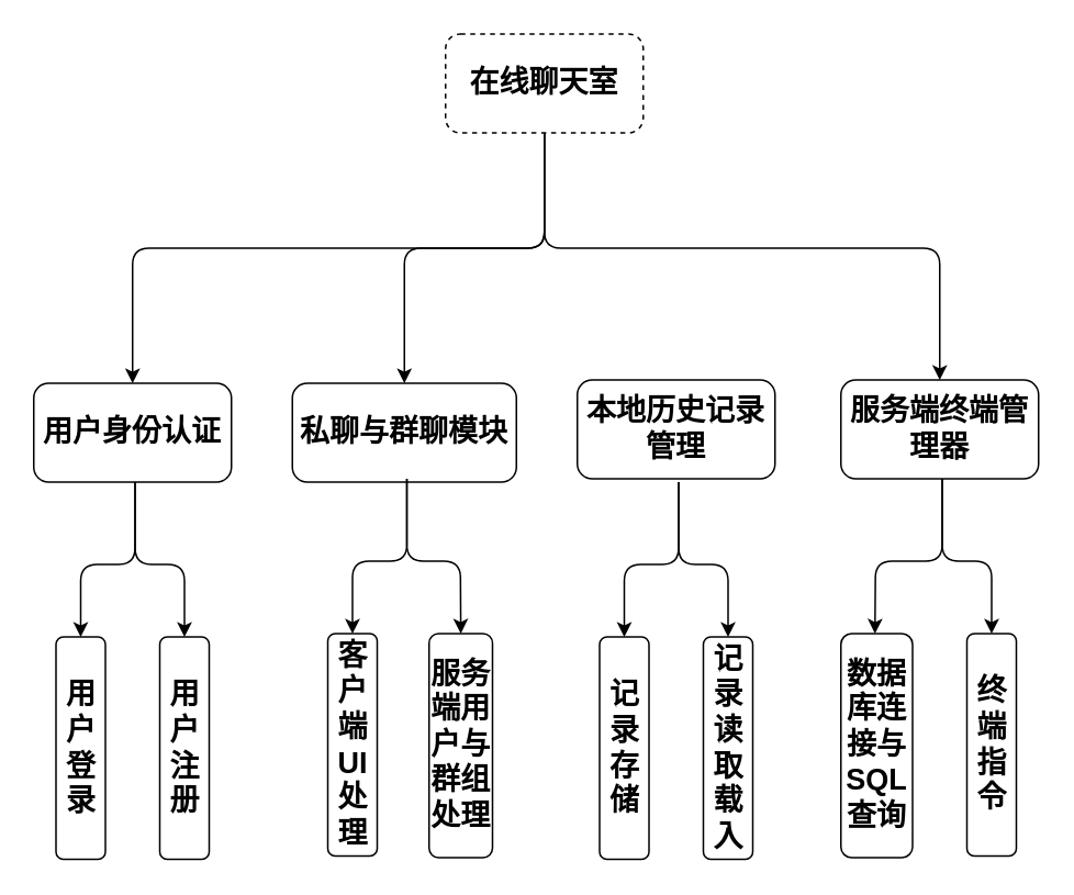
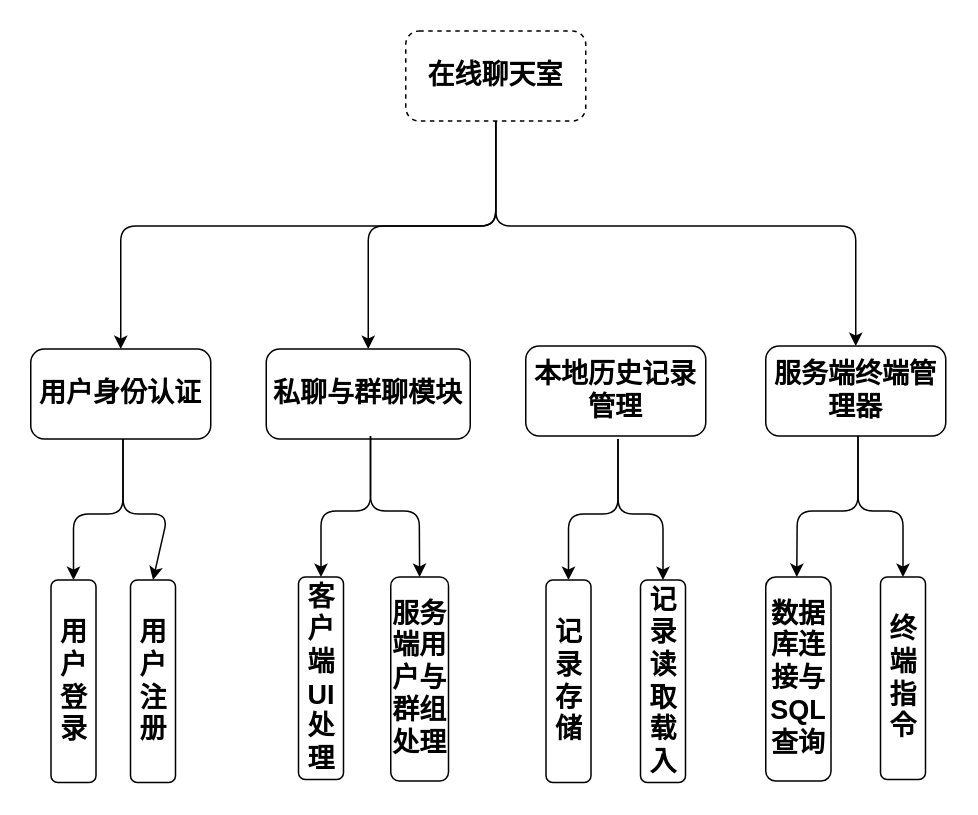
  <mxCell id="0" />
  <mxCell id="1" parent="0" />
  <mxCell id="2" style="edgeStyle=none;html=1;exitX=0.5;exitY=1;exitDx=0;exitDy=0;entryX=0.5;entryY=0;entryDx=0;entryDy=0;" edge="1" parent="1" source="3" target="8"><mxGeometry relative="1" as="geometry"><mxPoint x="650" y="180" as="targetPoint" /><Array as="points"><mxPoint x="330" y="150" /><mxPoint x="570" y="150" /></Array></mxGeometry></mxCell>
  <mxCell id="3" value="&lt;b&gt;&lt;font style=&quot;font-size: 18px;&quot;&gt;在线聊天室&lt;/font&gt;&lt;/b&gt;" style="rounded=1;whiteSpace=wrap;html=1;dashed=1;" vertex="1" parent="1"><mxGeometry x="270" y="20" width="120" height="60" as="geometry" /></mxCell>
  <mxCell id="4" value="&lt;span style=&quot;font-size: 18px;&quot;&gt;&lt;b&gt;用户身份认证&lt;/b&gt;&lt;/span&gt;" style="rounded=1;whiteSpace=wrap;html=1;" vertex="1" parent="1"><mxGeometry x="20" y="232" width="120" height="60" as="geometry" /></mxCell>
  <mxCell id="5" value="&lt;b style=&quot;border-color: var(--border-color);&quot;&gt;&lt;font style=&quot;border-color: var(--border-color); font-size: 18px;&quot;&gt;私聊与群聊模块&lt;/font&gt;&lt;/b&gt;" style="rounded=1;whiteSpace=wrap;html=1;" vertex="1" parent="1"><mxGeometry x="177" y="232" width="136" height="60" as="geometry" /></mxCell>
  <mxCell id="6" value="&lt;b style=&quot;border-color: var(--border-color); font-size: 18px;&quot;&gt;本地历史记录管理&lt;/b&gt;" style="rounded=1;whiteSpace=wrap;html=1;" vertex="1" parent="1"><mxGeometry x="350" y="230" width="120" height="60" as="geometry" /></mxCell>
  <mxCell id="7" value="" style="endArrow=classic;html=1;fontSize=18;entryX=0.5;entryY=0;entryDx=0;entryDy=0;exitX=0.5;exitY=1;exitDx=0;exitDy=0;" edge="1" parent="1" source="3" target="4"><mxGeometry width="50" height="50" relative="1" as="geometry"><mxPoint x="159.5" y="100" as="sourcePoint" /><mxPoint x="159.5" y="190" as="targetPoint" /><Array as="points"><mxPoint x="330" y="150" /><mxPoint x="80" y="150" /></Array></mxGeometry></mxCell>
  <mxCell id="8" value="&lt;b style=&quot;border-color: var(--border-color); font-size: 18px;&quot;&gt;服务端终端管理器&lt;/b&gt;" style="rounded=1;whiteSpace=wrap;html=1;" vertex="1" parent="1"><mxGeometry x="510" y="230" width="120" height="60" as="geometry" /></mxCell>
  <mxCell id="9" style="edgeStyle=none;html=1;exitX=0.5;exitY=1;exitDx=0;exitDy=0;" edge="1" parent="1" target="12"><mxGeometry relative="1" as="geometry"><mxPoint x="48.5" y="384" as="targetPoint" /><Array as="points"><mxPoint x="81.5" y="342" /><mxPoint x="48.5" y="342" /></Array><mxPoint x="81.5" y="292" as="sourcePoint" /></mxGeometry></mxCell>
  <mxCell id="10" style="edgeStyle=none;html=1;exitX=0.5;exitY=1;exitDx=0;exitDy=0;entryX=0.5;entryY=0;entryDx=0;entryDy=0;" edge="1" parent="1" target="11"><mxGeometry relative="1" as="geometry"><mxPoint x="151.5" y="382" as="targetPoint" /><Array as="points"><mxPoint x="81.5" y="342" /><mxPoint x="111.5" y="342" /></Array><mxPoint x="81.5" y="292" as="sourcePoint" /></mxGeometry></mxCell>
- <mxCell id="11" value="&lt;span style=&quot;font-size: 18px;&quot;&gt;&lt;b&gt;用户注册&lt;/b&gt;&lt;/span&gt;" style="rounded=1;whiteSpace=wrap;html=1;" vertex="1" parent="1"><mxGeometry x="96.5" y="386" width="30" height="135" as="geometry" /></mxCell>
+ <mxCell id="11" value="&lt;span style=&quot;font-size: 18px;&quot;&gt;&lt;b&gt;用户注册&lt;/b&gt;&lt;/span&gt;" style="rounded=1;whiteSpace=wrap;html=1;" vertex="1" parent="1"><mxGeometry x="86.5" y="386" width="30" height="135" as="geometry" /></mxCell>
  <mxCell id="12" value="&lt;b style=&quot;border-color: var(--border-color);&quot;&gt;&lt;font style=&quot;border-color: var(--border-color); font-size: 18px;&quot;&gt;用户登录&lt;/font&gt;&lt;/b&gt;" style="rounded=1;whiteSpace=wrap;html=1;" vertex="1" parent="1"><mxGeometry x="33.5" y="386" width="30" height="135" as="geometry" /></mxCell>
  <mxCell id="13" style="edgeStyle=none;html=1;exitX=0.5;exitY=1;exitDx=0;exitDy=0;" edge="1" parent="1" target="16"><mxGeometry relative="1" as="geometry"><mxPoint x="213.5" y="382" as="targetPoint" /><Array as="points"><mxPoint x="246.5" y="340" /><mxPoint x="213.5" y="340" /></Array><mxPoint x="246.5" y="290" as="sourcePoint" /></mxGeometry></mxCell>
  <mxCell id="14" style="edgeStyle=none;html=1;exitX=0.5;exitY=1;exitDx=0;exitDy=0;entryX=0.5;entryY=0;entryDx=0;entryDy=0;" edge="1" parent="1" target="15"><mxGeometry relative="1" as="geometry"><mxPoint x="316.5" y="380" as="targetPoint" /><Array as="points"><mxPoint x="246.5" y="340" /><mxPoint x="279" y="340" /></Array><mxPoint x="246.5" y="290" as="sourcePoint" /></mxGeometry></mxCell>
  <mxCell id="15" value="&lt;b&gt;&lt;font style=&quot;font-size: 18px;&quot;&gt;服务端用户与群组处理&lt;/font&gt;&lt;/b&gt;" style="rounded=1;whiteSpace=wrap;html=1;" vertex="1" parent="1"><mxGeometry x="260" y="384" width="38.5" height="136" as="geometry" /></mxCell>
  <mxCell id="16" value="&lt;b style=&quot;border-color: var(--border-color);&quot;&gt;&lt;font style=&quot;border-color: var(--border-color); font-size: 18px;&quot;&gt;客户端UI处理&lt;/font&gt;&lt;/b&gt;" style="rounded=1;whiteSpace=wrap;html=1;" vertex="1" parent="1"><mxGeometry x="198.5" y="384" width="30" height="135" as="geometry" /></mxCell>
  <mxCell id="17" style="edgeStyle=none;html=1;exitX=0.5;exitY=1;exitDx=0;exitDy=0;" edge="1" parent="1"><mxGeometry relative="1" as="geometry"><mxPoint x="530.688" y="384" as="targetPoint" /><Array as="points"><mxPoint x="571.5" y="340" /><mxPoint x="531" y="340" /></Array><mxPoint x="571.5" y="290" as="sourcePoint" /></mxGeometry></mxCell>
  <mxCell id="18" style="edgeStyle=none;html=1;exitX=0.5;exitY=1;exitDx=0;exitDy=0;entryX=0.5;entryY=0;entryDx=0;entryDy=0;" edge="1" parent="1" target="19"><mxGeometry relative="1" as="geometry"><mxPoint x="641.5" y="380" as="targetPoint" /><Array as="points"><mxPoint x="571.5" y="340" /><mxPoint x="601.5" y="340" /></Array><mxPoint x="571.5" y="290" as="sourcePoint" /></mxGeometry></mxCell>
  <mxCell id="19" value="&lt;span style=&quot;font-size: 18px;&quot;&gt;&lt;b&gt;终端指令&lt;/b&gt;&lt;/span&gt;" style="rounded=1;whiteSpace=wrap;html=1;" vertex="1" parent="1"><mxGeometry x="586.5" y="384" width="30" height="135" as="geometry" /></mxCell>
  <mxCell id="20" value="&lt;b style=&quot;border-color: var(--border-color);&quot;&gt;&lt;font style=&quot;border-color: var(--border-color); font-size: 18px;&quot;&gt;数据库连接与SQL查询&lt;/font&gt;&lt;/b&gt;" style="rounded=1;whiteSpace=wrap;html=1;" vertex="1" parent="1"><mxGeometry x="510" y="384" width="43.5" height="136" as="geometry" /></mxCell>
  <mxCell id="21" style="edgeStyle=none;html=1;exitX=0.5;exitY=1;exitDx=0;exitDy=0;" edge="1" parent="1" target="24"><mxGeometry relative="1" as="geometry"><mxPoint x="378.5" y="384" as="targetPoint" /><Array as="points"><mxPoint x="411.5" y="342" /><mxPoint x="378.5" y="342" /></Array><mxPoint x="411.5" y="292" as="sourcePoint" /></mxGeometry></mxCell>
  <mxCell id="22" style="edgeStyle=none;html=1;exitX=0.5;exitY=1;exitDx=0;exitDy=0;entryX=0.5;entryY=0;entryDx=0;entryDy=0;" edge="1" parent="1" target="23"><mxGeometry relative="1" as="geometry"><mxPoint x="481.5" y="382" as="targetPoint" /><Array as="points"><mxPoint x="411.5" y="342" /><mxPoint x="441.5" y="342" /></Array><mxPoint x="411.5" y="292" as="sourcePoint" /></mxGeometry></mxCell>
  <mxCell id="23" value="&lt;b&gt;&lt;font style=&quot;font-size: 18px;&quot;&gt;记录读取载入&lt;/font&gt;&lt;/b&gt;" style="rounded=1;whiteSpace=wrap;html=1;" vertex="1" parent="1"><mxGeometry x="426.5" y="386" width="30" height="135" as="geometry" /></mxCell>
  <mxCell id="24" value="&lt;span style=&quot;font-size: 18px;&quot;&gt;&lt;b&gt;记录存储&lt;/b&gt;&lt;/span&gt;" style="rounded=1;whiteSpace=wrap;html=1;" vertex="1" parent="1"><mxGeometry x="363.5" y="386" width="30" height="135" as="geometry" /></mxCell>
  <mxCell id="25" value="" style="endArrow=classic;html=1;" edge="1" parent="1" source="3" target="5"><mxGeometry width="50" height="50" relative="1" as="geometry"><mxPoint x="220" y="220" as="sourcePoint" /><mxPoint x="270" y="170" as="targetPoint" /><Array as="points"><mxPoint x="330" y="150" /><mxPoint x="245" y="150" /></Array></mxGeometry></mxCell>
